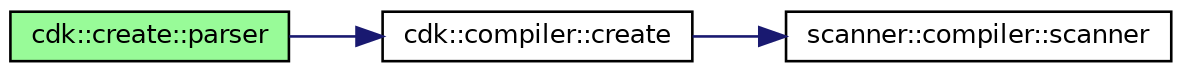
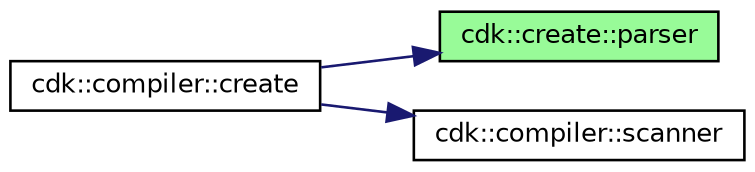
  digraph {
    rankdir=LR
    node [color=black fillcolor=white fontname=Helvetica fontsize=10 shape=record style=filled]
    edge [color=midnightblue fontname=Helvetica fontsize=10 labelfontname=Helvetica labelfontsize=10 style=solid]
    n1 [fontcolor=black height=0.2 label="cdk::compiler::create" width=0.4]
    n2 [fillcolor=palegreen height=0.2 label="cdk::create::parser" width=0.4]
-   n3 [height=0.2 label="scanner::compiler::scanner" width=0.4]
-   n2 -> n1
+   n3 [height=0.2 label="cdk::compiler::scanner" width=0.4]
+   n1 -> n2
    n1 -> n3
  }
